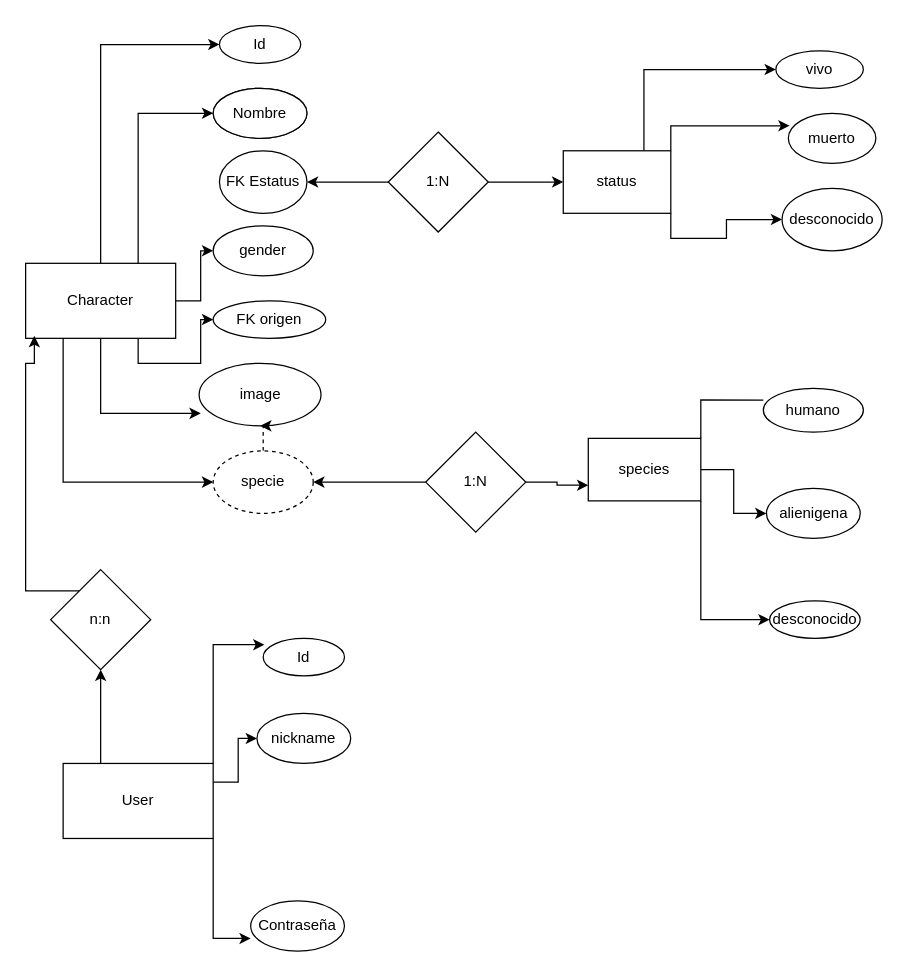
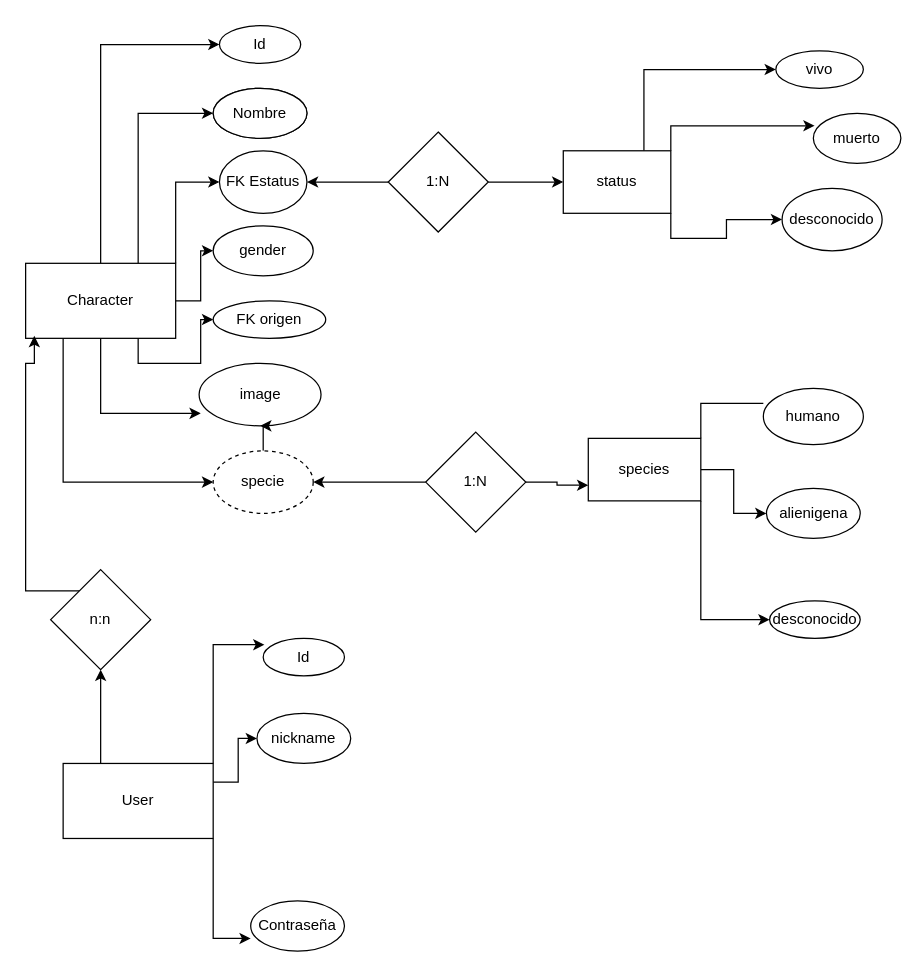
  <mxCell id="0" />
  <mxCell id="1" parent="0" />
  <mxCell id="2" style="edgeStyle=orthogonalEdgeStyle;rounded=0;orthogonalLoop=1;jettySize=auto;html=1;exitX=0.25;exitY=1;exitDx=0;exitDy=0;entryX=0;entryY=0.5;entryDx=0;entryDy=0;" edge="1" parent="1" source="9" target="17"><mxGeometry relative="1" as="geometry" /></mxCell>
  <mxCell id="3" style="edgeStyle=orthogonalEdgeStyle;rounded=0;orthogonalLoop=1;jettySize=auto;html=1;exitX=0.5;exitY=1;exitDx=0;exitDy=0;entryX=0.013;entryY=0.8;entryDx=0;entryDy=0;entryPerimeter=0;" edge="1" parent="1" source="9" target="15"><mxGeometry relative="1" as="geometry"><Array as="points"><mxPoint x="80" y="330" /></Array></mxGeometry></mxCell>
  <mxCell id="4" style="edgeStyle=orthogonalEdgeStyle;rounded=0;orthogonalLoop=1;jettySize=auto;html=1;exitX=0.75;exitY=1;exitDx=0;exitDy=0;entryX=0;entryY=0.5;entryDx=0;entryDy=0;" edge="1" parent="1" source="9" target="14"><mxGeometry relative="1" as="geometry" /></mxCell>
  <mxCell id="5" style="edgeStyle=orthogonalEdgeStyle;rounded=0;orthogonalLoop=1;jettySize=auto;html=1;exitX=1;exitY=0.5;exitDx=0;exitDy=0;entryX=0;entryY=0.5;entryDx=0;entryDy=0;" edge="1" parent="1" source="9" target="13"><mxGeometry relative="1" as="geometry" /></mxCell>
+ <mxCell id="6" style="edgeStyle=orthogonalEdgeStyle;rounded=0;orthogonalLoop=1;jettySize=auto;html=1;exitX=1;exitY=0;exitDx=0;exitDy=0;entryX=0;entryY=0.5;entryDx=0;entryDy=0;" edge="1" parent="1" source="9" target="12"><mxGeometry relative="1" as="geometry" /></mxCell>
  <mxCell id="7" style="edgeStyle=orthogonalEdgeStyle;rounded=0;orthogonalLoop=1;jettySize=auto;html=1;exitX=0.75;exitY=0;exitDx=0;exitDy=0;entryX=0;entryY=0.5;entryDx=0;entryDy=0;" edge="1" parent="1" source="9" target="10"><mxGeometry relative="1" as="geometry" /></mxCell>
  <mxCell id="8" style="edgeStyle=orthogonalEdgeStyle;rounded=0;orthogonalLoop=1;jettySize=auto;html=1;exitX=0.5;exitY=0;exitDx=0;exitDy=0;entryX=0;entryY=0.5;entryDx=0;entryDy=0;" edge="1" parent="1" source="9" target="11"><mxGeometry relative="1" as="geometry" /></mxCell>
  <mxCell id="9" value="&lt;font style=&quot;vertical-align: inherit;&quot;&gt;&lt;font style=&quot;vertical-align: inherit;&quot;&gt;&lt;font style=&quot;vertical-align: inherit;&quot;&gt;&lt;font style=&quot;vertical-align: inherit;&quot;&gt;Character&lt;/font&gt;&lt;/font&gt;&lt;/font&gt;&lt;/font&gt;" style="rounded=0;whiteSpace=wrap;html=1;" vertex="1" parent="1"><mxGeometry x="20" y="210" width="120" height="60" as="geometry" /></mxCell>
  <mxCell id="10" value="&lt;font style=&quot;vertical-align: inherit;&quot;&gt;&lt;font style=&quot;vertical-align: inherit;&quot;&gt;Nombre&lt;/font&gt;&lt;/font&gt;" style="ellipse;whiteSpace=wrap;html=1;" vertex="1" parent="1"><mxGeometry x="170" y="70" width="75" height="40" as="geometry" /></mxCell>
  <mxCell id="11" value="&lt;font style=&quot;vertical-align: inherit;&quot;&gt;&lt;font style=&quot;vertical-align: inherit;&quot;&gt;Id&lt;/font&gt;&lt;/font&gt;" style="ellipse;whiteSpace=wrap;html=1;" vertex="1" parent="1"><mxGeometry x="175" y="20" width="65" height="30" as="geometry" /></mxCell>
  <mxCell id="12" value="&lt;font style=&quot;vertical-align: inherit;&quot;&gt;&lt;font style=&quot;vertical-align: inherit;&quot;&gt;&lt;font style=&quot;vertical-align: inherit;&quot;&gt;&lt;font style=&quot;vertical-align: inherit;&quot;&gt;&lt;font style=&quot;vertical-align: inherit;&quot;&gt;&lt;font style=&quot;vertical-align: inherit;&quot;&gt;FK Estatus&lt;/font&gt;&lt;/font&gt;&lt;/font&gt;&lt;/font&gt;&lt;/font&gt;&lt;/font&gt;" style="ellipse;whiteSpace=wrap;html=1;" vertex="1" parent="1"><mxGeometry x="175" y="120" width="70" height="50" as="geometry" /></mxCell>
  <mxCell id="13" value="&lt;font style=&quot;vertical-align: inherit;&quot;&gt;&lt;font style=&quot;vertical-align: inherit;&quot;&gt;gender&lt;/font&gt;&lt;/font&gt;" style="ellipse;whiteSpace=wrap;html=1;" vertex="1" parent="1"><mxGeometry x="170" y="180" width="80" height="40" as="geometry" /></mxCell>
  <mxCell id="14" value="&lt;font style=&quot;vertical-align: inherit;&quot;&gt;&lt;font style=&quot;vertical-align: inherit;&quot;&gt;&lt;font style=&quot;vertical-align: inherit;&quot;&gt;&lt;font style=&quot;vertical-align: inherit;&quot;&gt;FK origen&lt;/font&gt;&lt;/font&gt;&lt;/font&gt;&lt;/font&gt;" style="ellipse;whiteSpace=wrap;html=1;" vertex="1" parent="1"><mxGeometry x="170" y="240" width="90" height="30" as="geometry" /></mxCell>
  <mxCell id="15" value="&lt;font style=&quot;vertical-align: inherit;&quot;&gt;&lt;font style=&quot;vertical-align: inherit;&quot;&gt;image&lt;/font&gt;&lt;/font&gt;" style="ellipse;whiteSpace=wrap;html=1;" vertex="1" parent="1"><mxGeometry x="158.75" y="290" width="97.5" height="50" as="geometry" /></mxCell>
- <mxCell id="16" value="" style="edgeStyle=orthogonalEdgeStyle;rounded=0;orthogonalLoop=1;jettySize=auto;html=1;dashed=1;" edge="1" parent="1" source="17" target="15"><mxGeometry relative="1" as="geometry" /></mxCell>
+ <mxCell id="16" value="" style="edgeStyle=orthogonalEdgeStyle;rounded=0;orthogonalLoop=1;jettySize=auto;html=1;" edge="1" parent="1" source="17" target="15"><mxGeometry relative="1" as="geometry" /></mxCell>
  <mxCell id="17" value="&lt;font style=&quot;vertical-align: inherit;&quot;&gt;&lt;font style=&quot;vertical-align: inherit;&quot;&gt;specie&lt;/font&gt;&lt;/font&gt;" style="ellipse;whiteSpace=wrap;html=1;dashed=1;" vertex="1" parent="1"><mxGeometry x="170" y="360" width="80" height="50" as="geometry" /></mxCell>
  <mxCell id="18" style="edgeStyle=orthogonalEdgeStyle;rounded=0;orthogonalLoop=1;jettySize=auto;html=1;exitX=0.75;exitY=0;exitDx=0;exitDy=0;entryX=0;entryY=0.5;entryDx=0;entryDy=0;" edge="1" parent="1" source="21" target="22"><mxGeometry relative="1" as="geometry" /></mxCell>
  <mxCell id="19" style="edgeStyle=orthogonalEdgeStyle;rounded=0;orthogonalLoop=1;jettySize=auto;html=1;exitX=1;exitY=0;exitDx=0;exitDy=0;entryX=0.014;entryY=0.25;entryDx=0;entryDy=0;entryPerimeter=0;" edge="1" parent="1" source="21" target="23"><mxGeometry relative="1" as="geometry" /></mxCell>
  <mxCell id="20" style="edgeStyle=orthogonalEdgeStyle;rounded=0;orthogonalLoop=1;jettySize=auto;html=1;exitX=1;exitY=1;exitDx=0;exitDy=0;entryX=0;entryY=0.5;entryDx=0;entryDy=0;" edge="1" parent="1" source="21" target="24"><mxGeometry relative="1" as="geometry" /></mxCell>
  <mxCell id="21" value="&lt;font style=&quot;vertical-align: inherit;&quot;&gt;&lt;font style=&quot;vertical-align: inherit;&quot;&gt;status&lt;/font&gt;&lt;/font&gt;" style="rounded=0;whiteSpace=wrap;html=1;" vertex="1" parent="1"><mxGeometry x="450" y="120" width="86" height="50" as="geometry" /></mxCell>
  <mxCell id="22" value="&lt;font style=&quot;vertical-align: inherit;&quot;&gt;&lt;font style=&quot;vertical-align: inherit;&quot;&gt;vivo&lt;/font&gt;&lt;/font&gt;" style="ellipse;whiteSpace=wrap;html=1;" vertex="1" parent="1"><mxGeometry x="620" y="40" width="70" height="30" as="geometry" /></mxCell>
- <mxCell id="23" value="&lt;font style=&quot;vertical-align: inherit;&quot;&gt;&lt;font style=&quot;vertical-align: inherit;&quot;&gt;muerto&lt;/font&gt;&lt;/font&gt;" style="ellipse;whiteSpace=wrap;html=1;" vertex="1" parent="1"><mxGeometry x="630" y="90" width="70" height="40" as="geometry" /></mxCell>
+ <mxCell id="23" value="&lt;font style=&quot;vertical-align: inherit;&quot;&gt;&lt;font style=&quot;vertical-align: inherit;&quot;&gt;muerto&lt;/font&gt;&lt;/font&gt;" style="ellipse;whiteSpace=wrap;html=1;" vertex="1" parent="1"><mxGeometry x="650" y="90" width="70" height="40" as="geometry" /></mxCell>
  <mxCell id="24" value="&lt;font style=&quot;vertical-align: inherit;&quot;&gt;&lt;font style=&quot;vertical-align: inherit;&quot;&gt;desconocido&lt;/font&gt;&lt;/font&gt;" style="ellipse;whiteSpace=wrap;html=1;" vertex="1" parent="1"><mxGeometry x="625" y="150" width="80" height="50" as="geometry" /></mxCell>
  <mxCell id="25" style="edgeStyle=orthogonalEdgeStyle;rounded=0;orthogonalLoop=1;jettySize=auto;html=1;exitX=0;exitY=0.5;exitDx=0;exitDy=0;entryX=1;entryY=0.5;entryDx=0;entryDy=0;" edge="1" parent="1" source="27" target="12"><mxGeometry relative="1" as="geometry" /></mxCell>
  <mxCell id="26" style="edgeStyle=orthogonalEdgeStyle;rounded=0;orthogonalLoop=1;jettySize=auto;html=1;exitX=1;exitY=0.5;exitDx=0;exitDy=0;entryX=0;entryY=0.5;entryDx=0;entryDy=0;" edge="1" parent="1" source="27" target="21"><mxGeometry relative="1" as="geometry" /></mxCell>
  <mxCell id="27" value="&lt;font style=&quot;vertical-align: inherit;&quot;&gt;&lt;font style=&quot;vertical-align: inherit;&quot;&gt;1:N&lt;/font&gt;&lt;/font&gt;" style="rhombus;whiteSpace=wrap;html=1;" vertex="1" parent="1"><mxGeometry x="310" y="105" width="80" height="80" as="geometry" /></mxCell>
  <mxCell id="28" style="edgeStyle=orthogonalEdgeStyle;rounded=0;orthogonalLoop=1;jettySize=auto;html=1;exitX=0;exitY=0.5;exitDx=0;exitDy=0;entryX=1;entryY=0.5;entryDx=0;entryDy=0;" edge="1" parent="1" source="30" target="17"><mxGeometry relative="1" as="geometry" /></mxCell>
  <mxCell id="29" style="edgeStyle=orthogonalEdgeStyle;rounded=0;orthogonalLoop=1;jettySize=auto;html=1;exitX=1;exitY=0.5;exitDx=0;exitDy=0;entryX=0;entryY=0.75;entryDx=0;entryDy=0;" edge="1" parent="1" source="30" target="34"><mxGeometry relative="1" as="geometry" /></mxCell>
  <mxCell id="30" value="&lt;font style=&quot;vertical-align: inherit;&quot;&gt;&lt;font style=&quot;vertical-align: inherit;&quot;&gt;&lt;font style=&quot;vertical-align: inherit;&quot;&gt;&lt;font style=&quot;vertical-align: inherit;&quot;&gt;&lt;font style=&quot;vertical-align: inherit;&quot;&gt;&lt;font style=&quot;vertical-align: inherit;&quot;&gt;1:N&lt;/font&gt;&lt;/font&gt;&lt;/font&gt;&lt;/font&gt;&lt;/font&gt;&lt;/font&gt;" style="rhombus;whiteSpace=wrap;html=1;" vertex="1" parent="1"><mxGeometry x="340" y="345" width="80" height="80" as="geometry" /></mxCell>
  <mxCell id="31" style="edgeStyle=orthogonalEdgeStyle;rounded=0;orthogonalLoop=1;jettySize=auto;html=1;exitX=1;exitY=0;exitDx=0;exitDy=0;entryX=0;entryY=0.267;entryDx=0;entryDy=0;entryPerimeter=0;endArrow=none;" edge="1" parent="1" source="34" target="35"><mxGeometry relative="1" as="geometry" /></mxCell>
  <mxCell id="32" style="edgeStyle=orthogonalEdgeStyle;rounded=0;orthogonalLoop=1;jettySize=auto;html=1;exitX=1;exitY=0.5;exitDx=0;exitDy=0;" edge="1" parent="1" source="34" target="36"><mxGeometry relative="1" as="geometry" /></mxCell>
  <mxCell id="33" style="edgeStyle=orthogonalEdgeStyle;rounded=0;orthogonalLoop=1;jettySize=auto;html=1;exitX=1;exitY=1;exitDx=0;exitDy=0;entryX=0;entryY=0.5;entryDx=0;entryDy=0;" edge="1" parent="1" source="34" target="37"><mxGeometry relative="1" as="geometry" /></mxCell>
  <mxCell id="34" value="&lt;font style=&quot;vertical-align: inherit;&quot;&gt;&lt;font style=&quot;vertical-align: inherit;&quot;&gt;species&lt;/font&gt;&lt;/font&gt;" style="rounded=0;whiteSpace=wrap;html=1;" vertex="1" parent="1"><mxGeometry x="470" y="350" width="90" height="50" as="geometry" /></mxCell>
- <mxCell id="35" value="&lt;font style=&quot;vertical-align: inherit;&quot;&gt;&lt;font style=&quot;vertical-align: inherit;&quot;&gt;humano&lt;/font&gt;&lt;/font&gt;" style="ellipse;whiteSpace=wrap;html=1;" vertex="1" parent="1"><mxGeometry x="610" y="310" width="80" height="35" as="geometry" /></mxCell>
+ <mxCell id="35" value="&lt;font style=&quot;vertical-align: inherit;&quot;&gt;&lt;font style=&quot;vertical-align: inherit;&quot;&gt;humano&lt;/font&gt;&lt;/font&gt;" style="ellipse;whiteSpace=wrap;html=1;" vertex="1" parent="1"><mxGeometry x="610" y="310" width="80" height="45" as="geometry" /></mxCell>
  <mxCell id="36" value="&lt;font style=&quot;vertical-align: inherit;&quot;&gt;&lt;font style=&quot;vertical-align: inherit;&quot;&gt;alienigena&lt;/font&gt;&lt;/font&gt;" style="ellipse;whiteSpace=wrap;html=1;" vertex="1" parent="1"><mxGeometry x="612.5" y="390" width="75" height="40" as="geometry" /></mxCell>
  <mxCell id="37" value="&lt;font style=&quot;vertical-align: inherit;&quot;&gt;&lt;font style=&quot;vertical-align: inherit;&quot;&gt;desconocido&lt;/font&gt;&lt;/font&gt;" style="ellipse;whiteSpace=wrap;html=1;" vertex="1" parent="1"><mxGeometry x="615" y="480" width="72.5" height="30" as="geometry" /></mxCell>
  <mxCell id="38" style="edgeStyle=orthogonalEdgeStyle;rounded=0;orthogonalLoop=1;jettySize=auto;html=1;exitX=1;exitY=0;exitDx=0;exitDy=0;entryX=0.015;entryY=0.167;entryDx=0;entryDy=0;entryPerimeter=0;" edge="1" parent="1" source="42" target="43"><mxGeometry relative="1" as="geometry" /></mxCell>
  <mxCell id="39" style="edgeStyle=orthogonalEdgeStyle;rounded=0;orthogonalLoop=1;jettySize=auto;html=1;exitX=1;exitY=0.25;exitDx=0;exitDy=0;" edge="1" parent="1" source="42" target="45"><mxGeometry relative="1" as="geometry" /></mxCell>
  <mxCell id="40" style="edgeStyle=orthogonalEdgeStyle;rounded=0;orthogonalLoop=1;jettySize=auto;html=1;exitX=1;exitY=1;exitDx=0;exitDy=0;entryX=0;entryY=0.75;entryDx=0;entryDy=0;entryPerimeter=0;" edge="1" parent="1" source="42" target="46"><mxGeometry relative="1" as="geometry" /></mxCell>
  <mxCell id="41" style="edgeStyle=orthogonalEdgeStyle;rounded=0;orthogonalLoop=1;jettySize=auto;html=1;exitX=0.25;exitY=0;exitDx=0;exitDy=0;" edge="1" parent="1" source="42" target="48"><mxGeometry relative="1" as="geometry" /></mxCell>
  <mxCell id="42" value="&lt;font style=&quot;vertical-align: inherit;&quot;&gt;&lt;font style=&quot;vertical-align: inherit;&quot;&gt;User&lt;/font&gt;&lt;/font&gt;" style="rounded=0;whiteSpace=wrap;html=1;" vertex="1" parent="1"><mxGeometry x="50" y="610" width="120" height="60" as="geometry" /></mxCell>
  <mxCell id="43" value="&lt;font style=&quot;vertical-align: inherit;&quot;&gt;&lt;font style=&quot;vertical-align: inherit;&quot;&gt;Id&lt;/font&gt;&lt;/font&gt;" style="ellipse;whiteSpace=wrap;html=1;" vertex="1" parent="1"><mxGeometry x="210" y="510" width="65" height="30" as="geometry" /></mxCell>
  <mxCell id="44" value="&lt;font style=&quot;vertical-align: inherit;&quot;&gt;&lt;font style=&quot;vertical-align: inherit;&quot;&gt;Nombre&lt;/font&gt;&lt;/font&gt;" style="ellipse;whiteSpace=wrap;html=1;" vertex="1" parent="1"><mxGeometry x="170" y="70" width="75" height="40" as="geometry" /></mxCell>
  <mxCell id="45" value="&lt;font style=&quot;vertical-align: inherit;&quot;&gt;&lt;font style=&quot;vertical-align: inherit;&quot;&gt;nickname&lt;/font&gt;&lt;/font&gt;" style="ellipse;whiteSpace=wrap;html=1;" vertex="1" parent="1"><mxGeometry x="205" y="570" width="75" height="40" as="geometry" /></mxCell>
  <mxCell id="46" value="&lt;font style=&quot;vertical-align: inherit;&quot;&gt;&lt;font style=&quot;vertical-align: inherit;&quot;&gt;Contraseña&lt;/font&gt;&lt;/font&gt;" style="ellipse;whiteSpace=wrap;html=1;" vertex="1" parent="1"><mxGeometry x="200" y="720" width="75" height="40" as="geometry" /></mxCell>
  <mxCell id="47" style="edgeStyle=orthogonalEdgeStyle;rounded=0;orthogonalLoop=1;jettySize=auto;html=1;exitX=0.5;exitY=0;exitDx=0;exitDy=0;entryX=0.058;entryY=0.967;entryDx=0;entryDy=0;entryPerimeter=0;" edge="1" parent="1" target="9"><mxGeometry relative="1" as="geometry"><mxPoint x="80" y="472" as="sourcePoint" /><mxPoint x="29" y="290" as="targetPoint" /><Array as="points"><mxPoint x="20" y="472" /><mxPoint x="20" y="290" /><mxPoint x="27" y="290" /></Array></mxGeometry></mxCell>
  <mxCell id="48" value="&lt;font style=&quot;vertical-align: inherit;&quot;&gt;&lt;font style=&quot;vertical-align: inherit;&quot;&gt;n:n&lt;/font&gt;&lt;/font&gt;" style="rhombus;whiteSpace=wrap;html=1;" vertex="1" parent="1"><mxGeometry x="40" y="455" width="80" height="80" as="geometry" /></mxCell>
